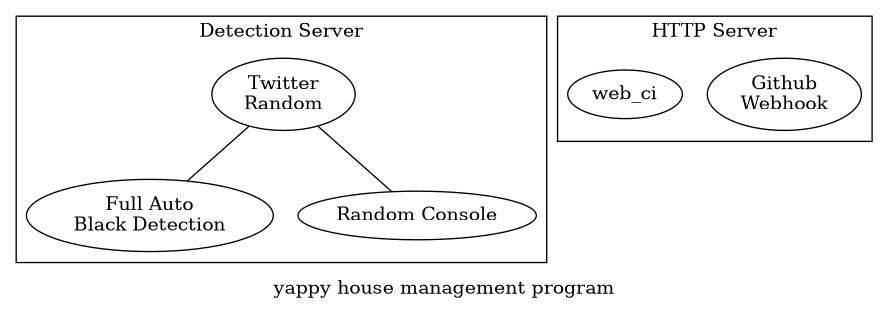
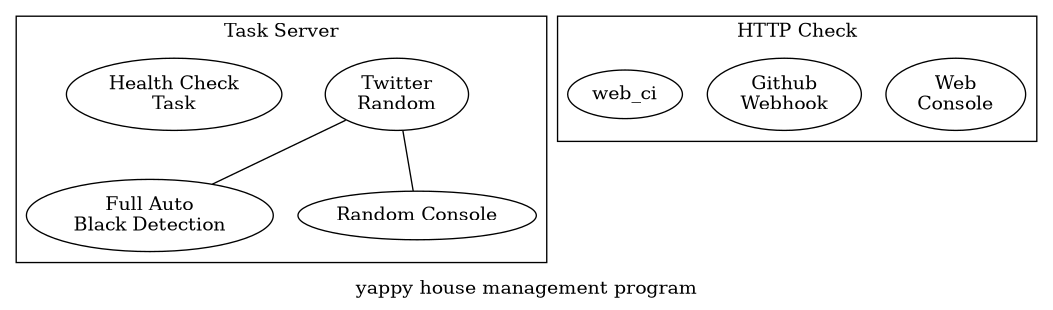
  graph {
    label="yappy house management program"
    n1 [label="Twitter\nRandom"]
    n2 [label="Full Auto\nBlack Detection"]
    n3 [label="Random Console"]
+   n4 [label="Health Check\nTask"]
+   n5 [label="Web\nConsole"]
    n6 [label="Github\nWebhook"]
    web_ci
    subgraph cluster_1 {
-     label="Detection Server"
+     label="Task Server"
      n1
      n2
      n3
+     n4
    }
    subgraph cluster_2 {
-     label="HTTP Server"
+     label="HTTP Check"
+     n5
      n6
      web_ci
    }
    n1 -- n2
    n1 -- n3
  }
